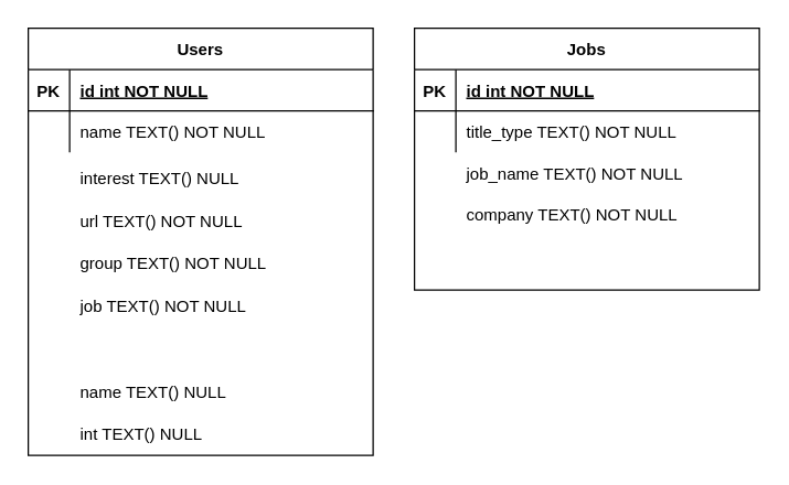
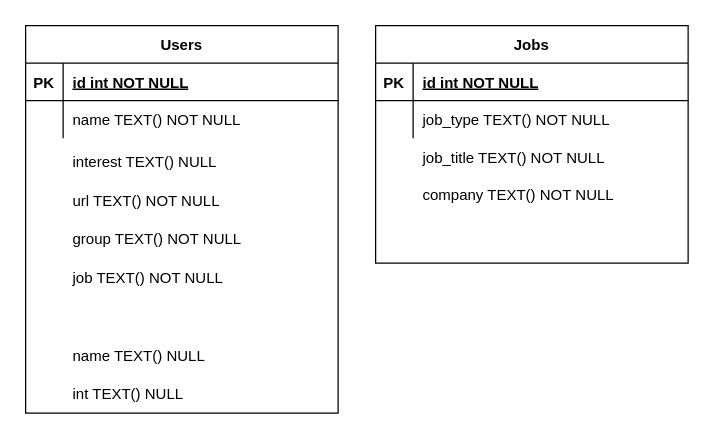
  <mxCell id="0" />
  <mxCell id="1" parent="0" />
  <mxCell id="2" value="" style="group" vertex="1" connectable="0" parent="1"><mxGeometry x="20" y="20" width="250" height="310" as="geometry" /></mxCell>
  <mxCell id="3" value="Users" style="shape=table;startSize=30;container=1;collapsible=1;childLayout=tableLayout;fixedRows=1;rowLines=0;fontStyle=1;align=center;resizeLast=1;" parent="2" vertex="1"><mxGeometry width="250" height="310.0" as="geometry" /></mxCell>
  <mxCell id="4" value="" style="shape=partialRectangle;collapsible=0;dropTarget=0;pointerEvents=0;fillColor=none;points=[[0,0.5],[1,0.5]];portConstraint=eastwest;top=0;left=0;right=0;bottom=1;" parent="3" vertex="1"><mxGeometry y="30" width="250" height="30" as="geometry" /></mxCell>
  <mxCell id="5" value="PK" style="shape=partialRectangle;overflow=hidden;connectable=0;fillColor=none;top=0;left=0;bottom=0;right=0;fontStyle=1;" parent="4" vertex="1"><mxGeometry width="30" height="30" as="geometry" /></mxCell>
  <mxCell id="6" value="id int NOT NULL " style="shape=partialRectangle;overflow=hidden;connectable=0;fillColor=none;top=0;left=0;bottom=0;right=0;align=left;spacingLeft=6;fontStyle=5;" parent="4" vertex="1"><mxGeometry x="30" width="220" height="30" as="geometry" /></mxCell>
  <mxCell id="7" value="" style="shape=partialRectangle;collapsible=0;dropTarget=0;pointerEvents=0;fillColor=none;points=[[0,0.5],[1,0.5]];portConstraint=eastwest;top=0;left=0;right=0;bottom=0;" parent="3" vertex="1"><mxGeometry y="60" width="250" height="30" as="geometry" /></mxCell>
  <mxCell id="8" value="" style="shape=partialRectangle;overflow=hidden;connectable=0;fillColor=none;top=0;left=0;bottom=0;right=0;" parent="7" vertex="1"><mxGeometry width="30" height="30" as="geometry" /></mxCell>
  <mxCell id="9" value="name TEXT() NOT NULL" style="shape=partialRectangle;overflow=hidden;connectable=0;fillColor=none;top=0;left=0;bottom=0;right=0;align=left;spacingLeft=6;" parent="7" vertex="1"><mxGeometry x="30" width="220" height="30" as="geometry" /></mxCell>
  <mxCell id="10" value="interest TEXT() NULL" style="shape=partialRectangle;overflow=hidden;connectable=0;fillColor=none;top=0;left=0;bottom=0;right=0;align=left;spacingLeft=6;" vertex="1" parent="2"><mxGeometry x="30" y="93.0" width="220" height="31.0" as="geometry" /></mxCell>
  <mxCell id="11" value="url TEXT() NOT NULL" style="shape=partialRectangle;overflow=hidden;connectable=0;fillColor=none;top=0;left=0;bottom=0;right=0;align=left;spacingLeft=6;" vertex="1" parent="2"><mxGeometry x="30" y="124.0" width="220" height="31.0" as="geometry" /></mxCell>
  <mxCell id="12" value="group TEXT() NOT NULL" style="shape=partialRectangle;overflow=hidden;connectable=0;fillColor=none;top=0;left=0;bottom=0;right=0;align=left;spacingLeft=6;" vertex="1" parent="2"><mxGeometry x="30" y="155.0" width="220" height="31.0" as="geometry" /></mxCell>
  <mxCell id="13" value="job TEXT() NOT NULL" style="shape=partialRectangle;overflow=hidden;connectable=0;fillColor=none;top=0;left=0;bottom=0;right=0;align=left;spacingLeft=6;" vertex="1" parent="2"><mxGeometry x="30" y="186.0" width="220" height="31.0" as="geometry" /></mxCell>
  <mxCell id="14" value="name TEXT() NULL" style="shape=partialRectangle;overflow=hidden;connectable=0;fillColor=none;top=0;left=0;bottom=0;right=0;align=left;spacingLeft=6;" vertex="1" parent="2"><mxGeometry x="30" y="248.0" width="220" height="31.0" as="geometry" /></mxCell>
  <mxCell id="15" value="int TEXT() NULL" style="shape=partialRectangle;overflow=hidden;connectable=0;fillColor=none;top=0;left=0;bottom=0;right=0;align=left;spacingLeft=6;" vertex="1" parent="2"><mxGeometry x="30" y="279" width="220" height="31.0" as="geometry" /></mxCell>
  <mxCell id="16" value="" style="shape=partialRectangle;overflow=hidden;connectable=0;fillColor=none;top=0;left=0;bottom=0;right=0;fontStyle=1;" vertex="1" parent="2"><mxGeometry y="155.0" width="30" height="31.0" as="geometry" /></mxCell>
  <mxCell id="17" value="" style="group" vertex="1" connectable="0" parent="1"><mxGeometry x="300" y="20" width="250" height="190" as="geometry" /></mxCell>
  <mxCell id="18" value="Jobs" style="shape=table;startSize=30;container=1;collapsible=1;childLayout=tableLayout;fixedRows=1;rowLines=0;fontStyle=1;align=center;resizeLast=1;" vertex="1" parent="17"><mxGeometry width="250" height="190" as="geometry" /></mxCell>
  <mxCell id="19" value="" style="shape=partialRectangle;collapsible=0;dropTarget=0;pointerEvents=0;fillColor=none;points=[[0,0.5],[1,0.5]];portConstraint=eastwest;top=0;left=0;right=0;bottom=1;" vertex="1" parent="18"><mxGeometry y="30" width="250" height="30" as="geometry" /></mxCell>
  <mxCell id="20" value="PK" style="shape=partialRectangle;overflow=hidden;connectable=0;fillColor=none;top=0;left=0;bottom=0;right=0;fontStyle=1;" vertex="1" parent="19"><mxGeometry width="30" height="30" as="geometry" /></mxCell>
  <mxCell id="21" value="id int NOT NULL " style="shape=partialRectangle;overflow=hidden;connectable=0;fillColor=none;top=0;left=0;bottom=0;right=0;align=left;spacingLeft=6;fontStyle=5;" vertex="1" parent="19"><mxGeometry x="30" width="220" height="30" as="geometry" /></mxCell>
  <mxCell id="22" value="" style="shape=partialRectangle;collapsible=0;dropTarget=0;pointerEvents=0;fillColor=none;points=[[0,0.5],[1,0.5]];portConstraint=eastwest;top=0;left=0;right=0;bottom=0;" vertex="1" parent="18"><mxGeometry y="60" width="250" height="30" as="geometry" /></mxCell>
  <mxCell id="23" value="" style="shape=partialRectangle;overflow=hidden;connectable=0;fillColor=none;top=0;left=0;bottom=0;right=0;" vertex="1" parent="22"><mxGeometry width="30" height="30" as="geometry" /></mxCell>
- <mxCell id="24" value="title_type TEXT() NOT NULL" style="shape=partialRectangle;overflow=hidden;connectable=0;fillColor=none;top=0;left=0;bottom=0;right=0;align=left;spacingLeft=6;" vertex="1" parent="22"><mxGeometry x="30" width="220" height="30" as="geometry" /></mxCell>
- <mxCell id="25" value="job_name TEXT() NOT NULL" style="shape=partialRectangle;overflow=hidden;connectable=0;fillColor=none;top=0;left=0;bottom=0;right=0;align=left;spacingLeft=6;" vertex="1" parent="17"><mxGeometry x="30" y="90" width="220" height="30" as="geometry" /></mxCell>
+ <mxCell id="24" value="job_type TEXT() NOT NULL" style="shape=partialRectangle;overflow=hidden;connectable=0;fillColor=none;top=0;left=0;bottom=0;right=0;align=left;spacingLeft=6;" vertex="1" parent="22"><mxGeometry x="30" width="220" height="30" as="geometry" /></mxCell>
+ <mxCell id="25" value="job_title TEXT() NOT NULL" style="shape=partialRectangle;overflow=hidden;connectable=0;fillColor=none;top=0;left=0;bottom=0;right=0;align=left;spacingLeft=6;" vertex="1" parent="17"><mxGeometry x="30" y="90" width="220" height="30" as="geometry" /></mxCell>
  <mxCell id="26" value="company TEXT() NOT NULL" style="shape=partialRectangle;overflow=hidden;connectable=0;fillColor=none;top=0;left=0;bottom=0;right=0;align=left;spacingLeft=6;" vertex="1" parent="17"><mxGeometry x="30" y="120" width="220" height="30" as="geometry" /></mxCell>
